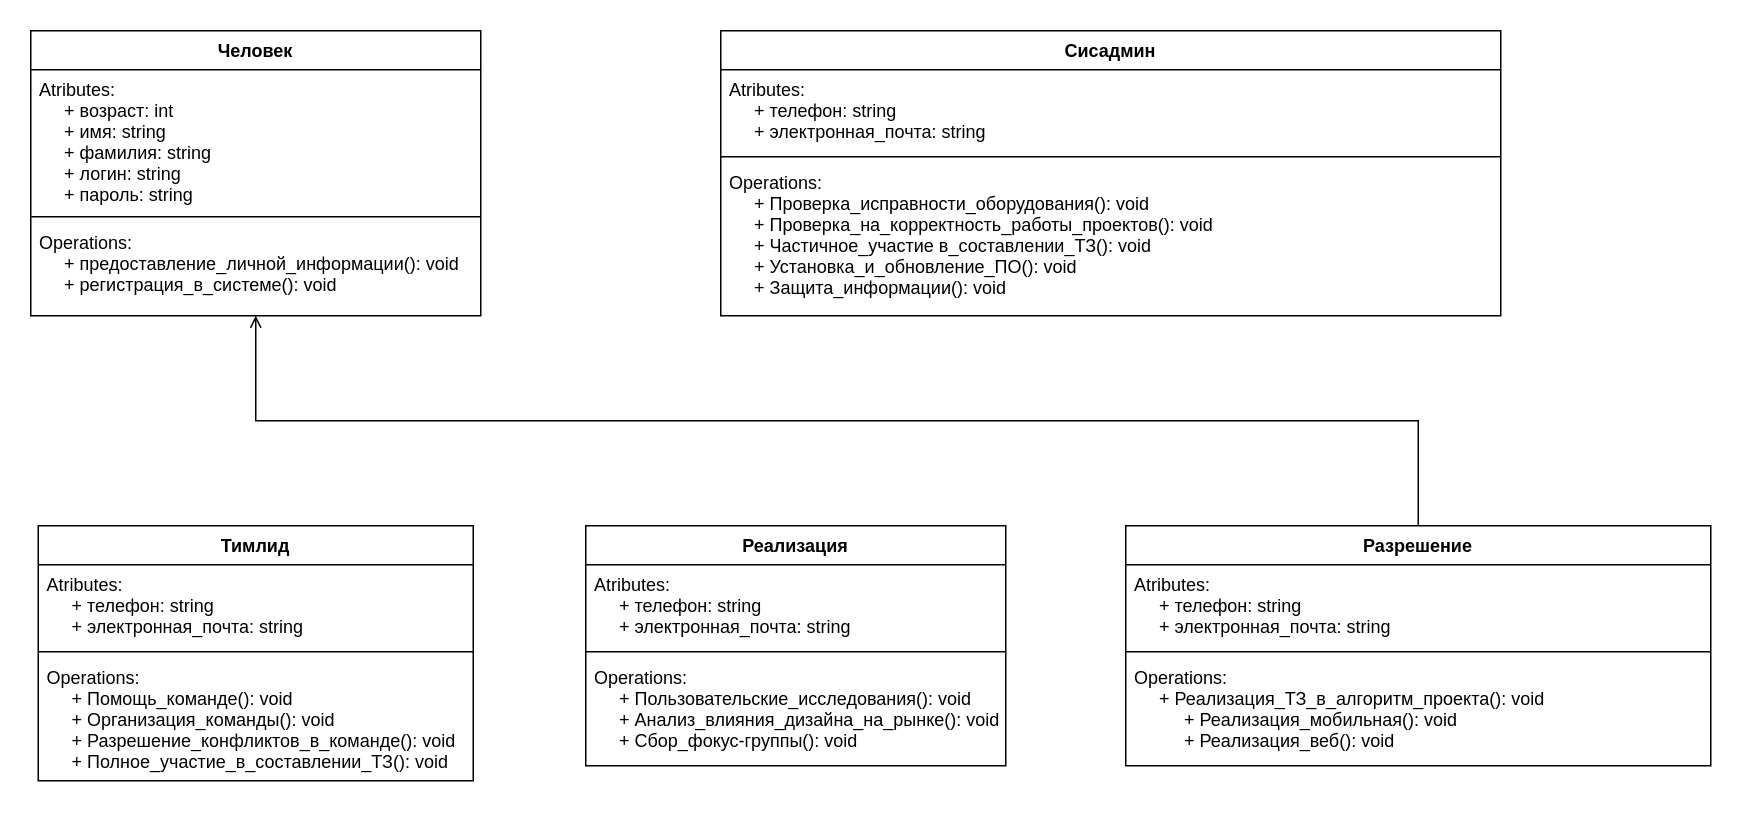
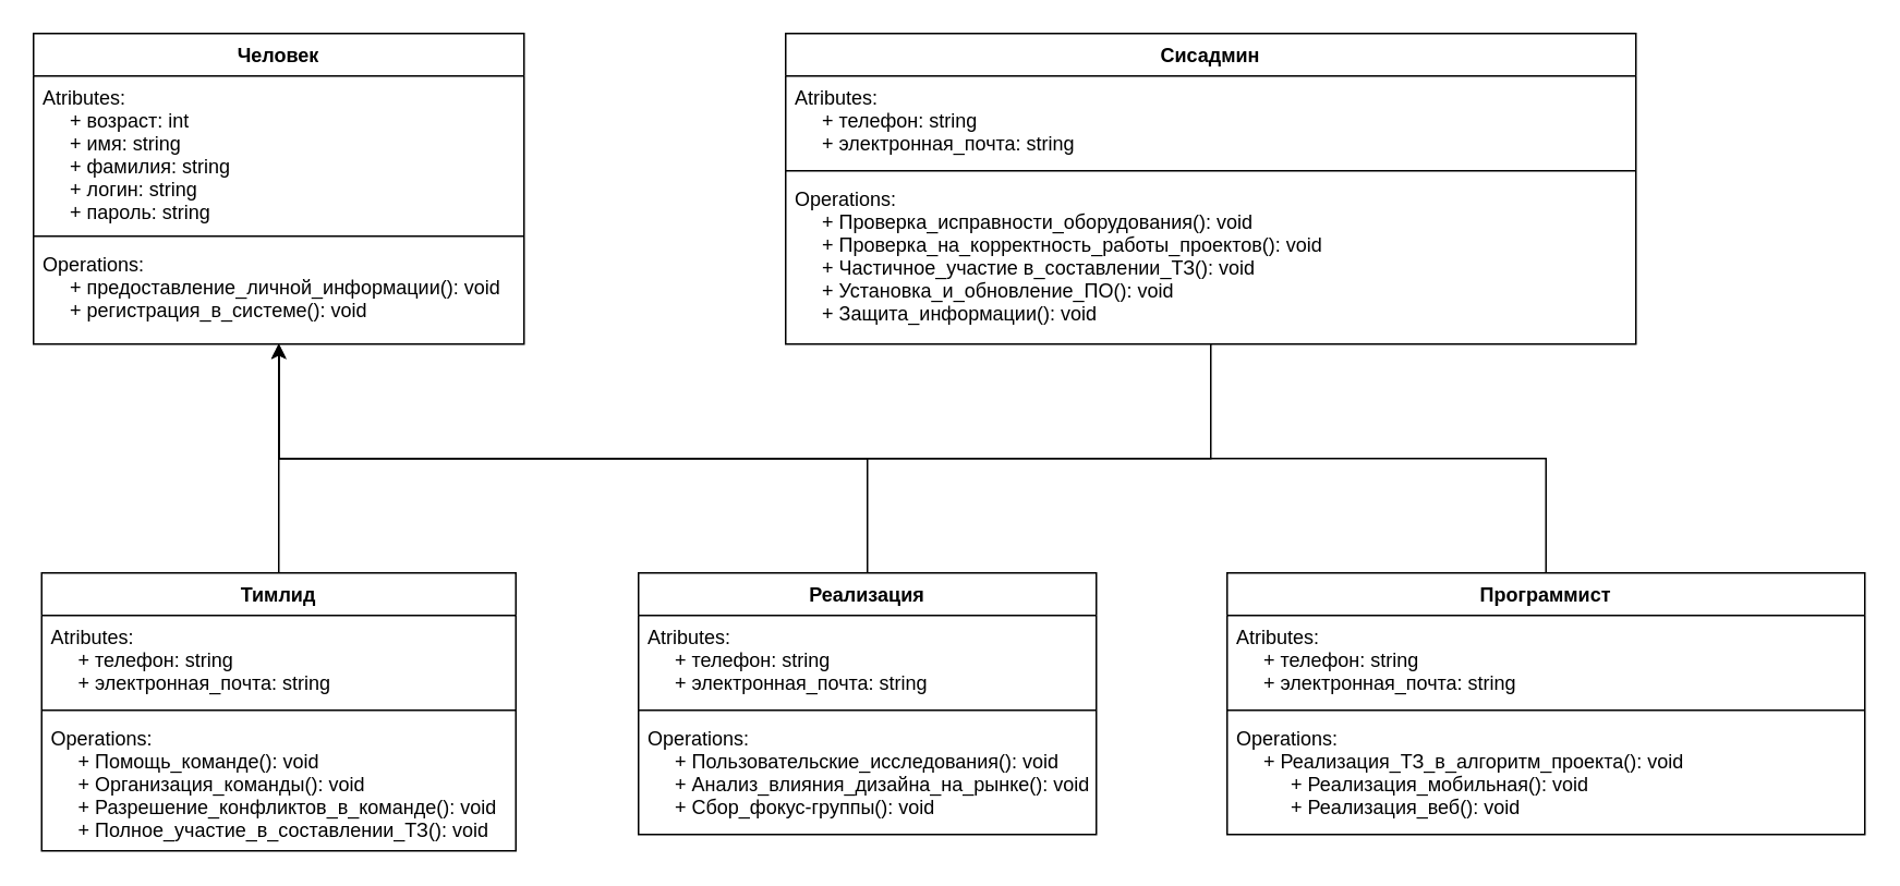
  <mxCell id="0" />
  <mxCell id="1" parent="0" />
  <mxCell id="2" value="Человек" style="swimlane;fontStyle=1;align=center;verticalAlign=top;childLayout=stackLayout;horizontal=1;startSize=26;horizontalStack=0;resizeParent=1;resizeParentMax=0;resizeLast=0;collapsible=1;marginBottom=0;fillColor=#FFFFFF;" parent="1" vertex="1"><mxGeometry x="20" y="20" width="300" height="190" as="geometry" /></mxCell>
  <mxCell id="3" value="Atributes:&#10;     + возраст: int&#10;     + имя: string    &#10;     + фамилия: string&#10;     + логин: string&#10;     + пароль: string" style="text;align=left;verticalAlign=top;spacingLeft=4;spacingRight=4;overflow=hidden;rotatable=0;points=[[0,0.5],[1,0.5]];portConstraint=eastwest;" parent="2" vertex="1"><mxGeometry y="26" width="300" height="94" as="geometry" /></mxCell>
  <mxCell id="4" value="" style="line;strokeWidth=1;align=left;verticalAlign=middle;spacingTop=-1;spacingLeft=3;spacingRight=3;rotatable=0;labelPosition=right;points=[];portConstraint=eastwest;fillColor=#FFFFFF;" parent="2" vertex="1"><mxGeometry y="120" width="300" height="8" as="geometry" /></mxCell>
  <mxCell id="5" value="Operations: &#10;     + предоставление_личной_информации(): void&#10;     + регистрация_в_системе(): void" style="text;strokeColor=none;align=left;verticalAlign=top;spacingLeft=4;spacingRight=4;overflow=hidden;rotatable=0;points=[[0,0.5],[1,0.5]];portConstraint=eastwest;" parent="2" vertex="1"><mxGeometry y="128" width="300" height="62" as="geometry" /></mxCell>
+ <mxCell id="6" style="edgeStyle=orthogonalEdgeStyle;rounded=0;orthogonalLoop=1;jettySize=auto;html=1;" parent="1" source="7" target="2" edge="1"><mxGeometry relative="1" as="geometry"><Array as="points"><mxPoint x="740" y="280" /><mxPoint x="170" y="280" /></Array></mxGeometry></mxCell>
  <mxCell id="7" value="Сисадмин" style="swimlane;fontStyle=1;align=center;verticalAlign=top;childLayout=stackLayout;horizontal=1;startSize=26;horizontalStack=0;resizeParent=1;resizeParentMax=0;resizeLast=0;collapsible=1;marginBottom=0;fillColor=#FFFFFF;" parent="1" vertex="1"><mxGeometry x="480" y="20" width="520" height="190" as="geometry" /></mxCell>
  <mxCell id="8" value="Atributes:&#10;     + телефон: string&#10;     + электронная_почта: string" style="text;strokeColor=none;align=left;verticalAlign=top;spacingLeft=4;spacingRight=4;overflow=hidden;rotatable=0;points=[[0,0.5],[1,0.5]];portConstraint=eastwest;" parent="7" vertex="1"><mxGeometry y="26" width="520" height="54" as="geometry" /></mxCell>
  <mxCell id="9" value="" style="line;strokeWidth=1;align=left;verticalAlign=middle;spacingTop=-1;spacingLeft=3;spacingRight=3;rotatable=0;labelPosition=right;points=[];portConstraint=eastwest;fillColor=#FFFFFF;" parent="7" vertex="1"><mxGeometry y="80" width="520" height="8" as="geometry" /></mxCell>
  <mxCell id="10" value="Operations:&#10;     + Проверка_исправности_оборудования(): void&#10;     + Проверка_на_корректность_работы_проектов(): void&#10;     + Частичное_участие в_составлении_ТЗ(): void&#10;     + Установка_и_обновление_ПО(): void&#10;     + Защита_информации(): void" style="text;strokeColor=none;align=left;verticalAlign=top;spacingLeft=4;spacingRight=4;overflow=hidden;rotatable=0;points=[[0,0.5],[1,0.5]];portConstraint=eastwest;" parent="7" vertex="1"><mxGeometry y="88" width="520" height="102" as="geometry" /></mxCell>
+ <mxCell id="11" style="edgeStyle=orthogonalEdgeStyle;rounded=0;orthogonalLoop=1;jettySize=auto;html=1;" parent="1" source="12" target="2" edge="1"><mxGeometry relative="1" as="geometry" /></mxCell>
  <mxCell id="12" value="Тимлид" style="swimlane;fontStyle=1;align=center;verticalAlign=top;childLayout=stackLayout;horizontal=1;startSize=26;horizontalStack=0;resizeParent=1;resizeParentMax=0;resizeLast=0;collapsible=1;marginBottom=0;fillColor=#FFFFFF;" parent="1" vertex="1"><mxGeometry x="25" y="350" width="290" height="170" as="geometry" /></mxCell>
  <mxCell id="13" value="Atributes:&#10;     + телефон: string&#10;     + электронная_почта: string" style="text;strokeColor=none;align=left;verticalAlign=top;spacingLeft=4;spacingRight=4;overflow=hidden;rotatable=0;points=[[0,0.5],[1,0.5]];portConstraint=eastwest;" parent="12" vertex="1"><mxGeometry y="26" width="290" height="54" as="geometry" /></mxCell>
  <mxCell id="14" value="" style="line;strokeWidth=1;align=left;verticalAlign=middle;spacingTop=-1;spacingLeft=3;spacingRight=3;rotatable=0;labelPosition=right;points=[];portConstraint=eastwest;fillColor=#FFFFFF;" parent="12" vertex="1"><mxGeometry y="80" width="290" height="8" as="geometry" /></mxCell>
  <mxCell id="15" value="Operations:&#10;     + Помощь_команде(): void&#10;     + Организация_команды(): void&#10;     + Разрешение_конфликтов_в_команде(): void&#10;     + Полное_участие_в_составлении_ТЗ(): void" style="text;strokeColor=none;align=left;verticalAlign=top;spacingLeft=4;spacingRight=4;overflow=hidden;rotatable=0;points=[[0,0.5],[1,0.5]];portConstraint=eastwest;" parent="12" vertex="1"><mxGeometry y="88" width="290" height="82" as="geometry" /></mxCell>
+ <mxCell id="16" style="edgeStyle=orthogonalEdgeStyle;rounded=0;orthogonalLoop=1;jettySize=auto;html=1;" parent="1" source="17" target="2" edge="1"><mxGeometry relative="1" as="geometry"><Array as="points"><mxPoint x="530" y="280" /><mxPoint x="170" y="280" /></Array></mxGeometry></mxCell>
  <mxCell id="17" value="Реализация" style="swimlane;fontStyle=1;align=center;verticalAlign=top;childLayout=stackLayout;horizontal=1;startSize=26;horizontalStack=0;resizeParent=1;resizeParentMax=0;resizeLast=0;collapsible=1;marginBottom=0;fillColor=#FFFFFF;" parent="1" vertex="1"><mxGeometry x="390" y="350" width="280" height="160" as="geometry"><mxRectangle x="520" y="440" width="90" height="26" as="alternateBounds" /></mxGeometry></mxCell>
  <mxCell id="18" value="Atributes:&#10;     + телефон: string&#10;     + электронная_почта: string" style="text;strokeColor=none;align=left;verticalAlign=top;spacingLeft=4;spacingRight=4;overflow=hidden;rotatable=0;points=[[0,0.5],[1,0.5]];portConstraint=eastwest;" parent="17" vertex="1"><mxGeometry y="26" width="280" height="54" as="geometry" /></mxCell>
  <mxCell id="19" value="" style="line;strokeWidth=1;align=left;verticalAlign=middle;spacingTop=-1;spacingLeft=3;spacingRight=3;rotatable=0;labelPosition=right;points=[];portConstraint=eastwest;fillColor=#FFFFFF;" parent="17" vertex="1"><mxGeometry y="80" width="280" height="8" as="geometry" /></mxCell>
  <mxCell id="20" value="Operations:&#10;     + Пользовательские_исследования(): void&#10;     + Анализ_влияния_дизайна_на_рынке(): void&#10;     + Сбор_фокус-группы(): void" style="text;strokeColor=none;align=left;verticalAlign=top;spacingLeft=4;spacingRight=4;overflow=hidden;rotatable=0;points=[[0,0.5],[1,0.5]];portConstraint=eastwest;" parent="17" vertex="1"><mxGeometry y="88" width="280" height="72" as="geometry" /></mxCell>
  <mxCell id="21" style="edgeStyle=orthogonalEdgeStyle;rounded=0;orthogonalLoop=1;jettySize=auto;html=1;endArrow=open;" parent="1" source="22" target="2" edge="1"><mxGeometry relative="1" as="geometry"><Array as="points"><mxPoint x="945" y="280" /><mxPoint x="170" y="280" /></Array></mxGeometry></mxCell>
- <mxCell id="22" value="Разрешение" style="swimlane;fontStyle=1;align=center;verticalAlign=top;childLayout=stackLayout;horizontal=1;startSize=26;horizontalStack=0;resizeParent=1;resizeParentMax=0;resizeLast=0;collapsible=1;marginBottom=0;fillColor=#FFFFFF;" parent="1" vertex="1"><mxGeometry x="750" y="350" width="390" height="160" as="geometry" /></mxCell>
+ <mxCell id="22" value="Программист" style="swimlane;fontStyle=1;align=center;verticalAlign=top;childLayout=stackLayout;horizontal=1;startSize=26;horizontalStack=0;resizeParent=1;resizeParentMax=0;resizeLast=0;collapsible=1;marginBottom=0;fillColor=#FFFFFF;" parent="1" vertex="1"><mxGeometry x="750" y="350" width="390" height="160" as="geometry" /></mxCell>
  <mxCell id="23" value="Atributes:&#10;     + телефон: string&#10;     + электронная_почта: string" style="text;strokeColor=none;align=left;verticalAlign=top;spacingLeft=4;spacingRight=4;overflow=hidden;rotatable=0;points=[[0,0.5],[1,0.5]];portConstraint=eastwest;" parent="22" vertex="1"><mxGeometry y="26" width="390" height="54" as="geometry" /></mxCell>
  <mxCell id="24" value="" style="line;strokeWidth=1;align=left;verticalAlign=middle;spacingTop=-1;spacingLeft=3;spacingRight=3;rotatable=0;labelPosition=right;points=[];portConstraint=eastwest;fillColor=#FFFFFF;" parent="22" vertex="1"><mxGeometry y="80" width="390" height="8" as="geometry" /></mxCell>
  <mxCell id="25" value="Operations:&#10;     + Реализация_ТЗ_в_алгоритм_проекта(): void&#10;          + Реализация_мобильная(): void&#10;          + Реализация_веб(): void" style="text;strokeColor=none;align=left;verticalAlign=top;spacingLeft=4;spacingRight=4;overflow=hidden;rotatable=0;points=[[0,0.5],[1,0.5]];portConstraint=eastwest;" parent="22" vertex="1"><mxGeometry y="88" width="390" height="72" as="geometry" /></mxCell>
